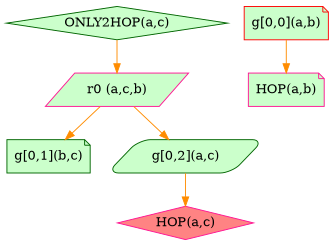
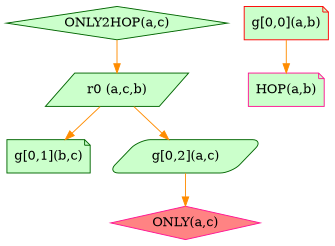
  digraph {
    rankdir=TB
    node [color=deeppink fillcolor="#CBFFCB" shape=note style=filled]
    edge [color=darkorange]
-   n1 [label="r0 (a,c,b)" shape=parallelogram texlbl="$r_0(a,c,b)$"]
+   n1 [color=darkgreen label="r0 (a,c,b)" shape=parallelogram texlbl="$r_0(a,c,b)$"]
    n2 [color=darkgreen label="g[0,1](b,c)" style="rounded,filled" texlbl="$g_{0}^{1}(b,c)$"]
    n3 [color=darkgreen label="g[0,2](a,c)" shape=parallelogram style="rounded,filled" texlbl="$g_{0}^{2}(a,c)$"]
-   n4 [fillcolor="#FF8383" label="HOP(a,c)" shape=diamond texlbl="$HOP(a,c)$"]
+   n4 [fillcolor="#FF8383" label="ONLY(a,c)" shape=diamond texlbl="$HOP(a,c)$"]
    n5 [color=red label="g[0,0](a,b)" style="rounded,filled" texlbl="$g_{0}^{0}(a,b)$"]
    n6 [label="HOP(a,b)" texlbl="$HOP(a,b)$"]
    n7 [color=darkgreen label="ONLY2HOP(a,c)" shape=diamond texlbl="$ONLY2HOP(a,c)$"]
    n1 -> n2
    n1 -> n3
    n3 -> n4
    n5 -> n6
    n7 -> n1
  }
